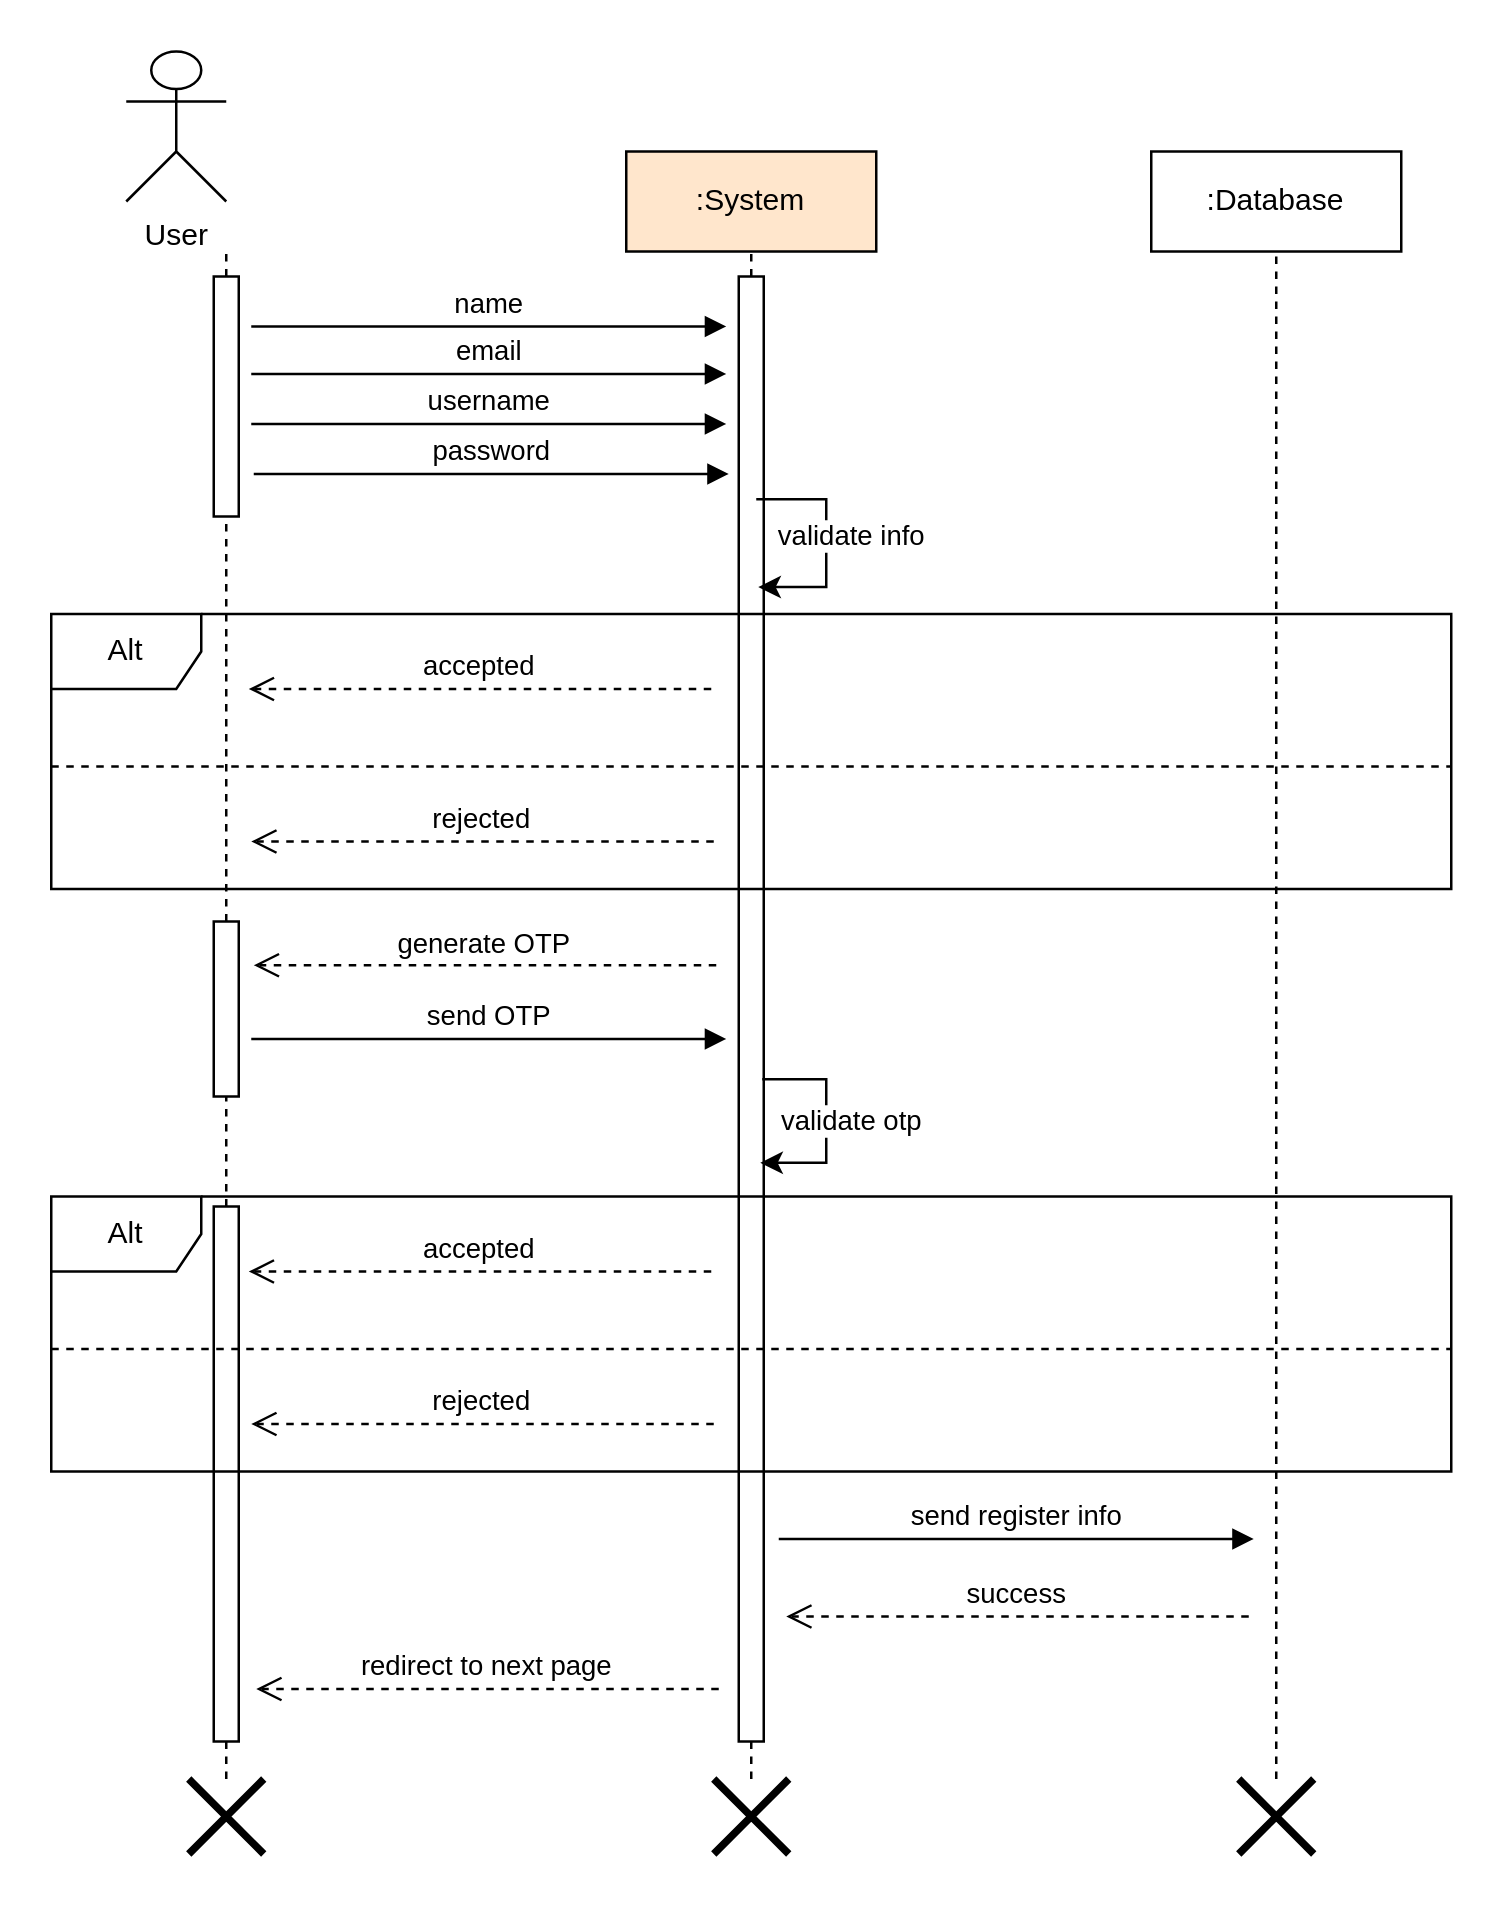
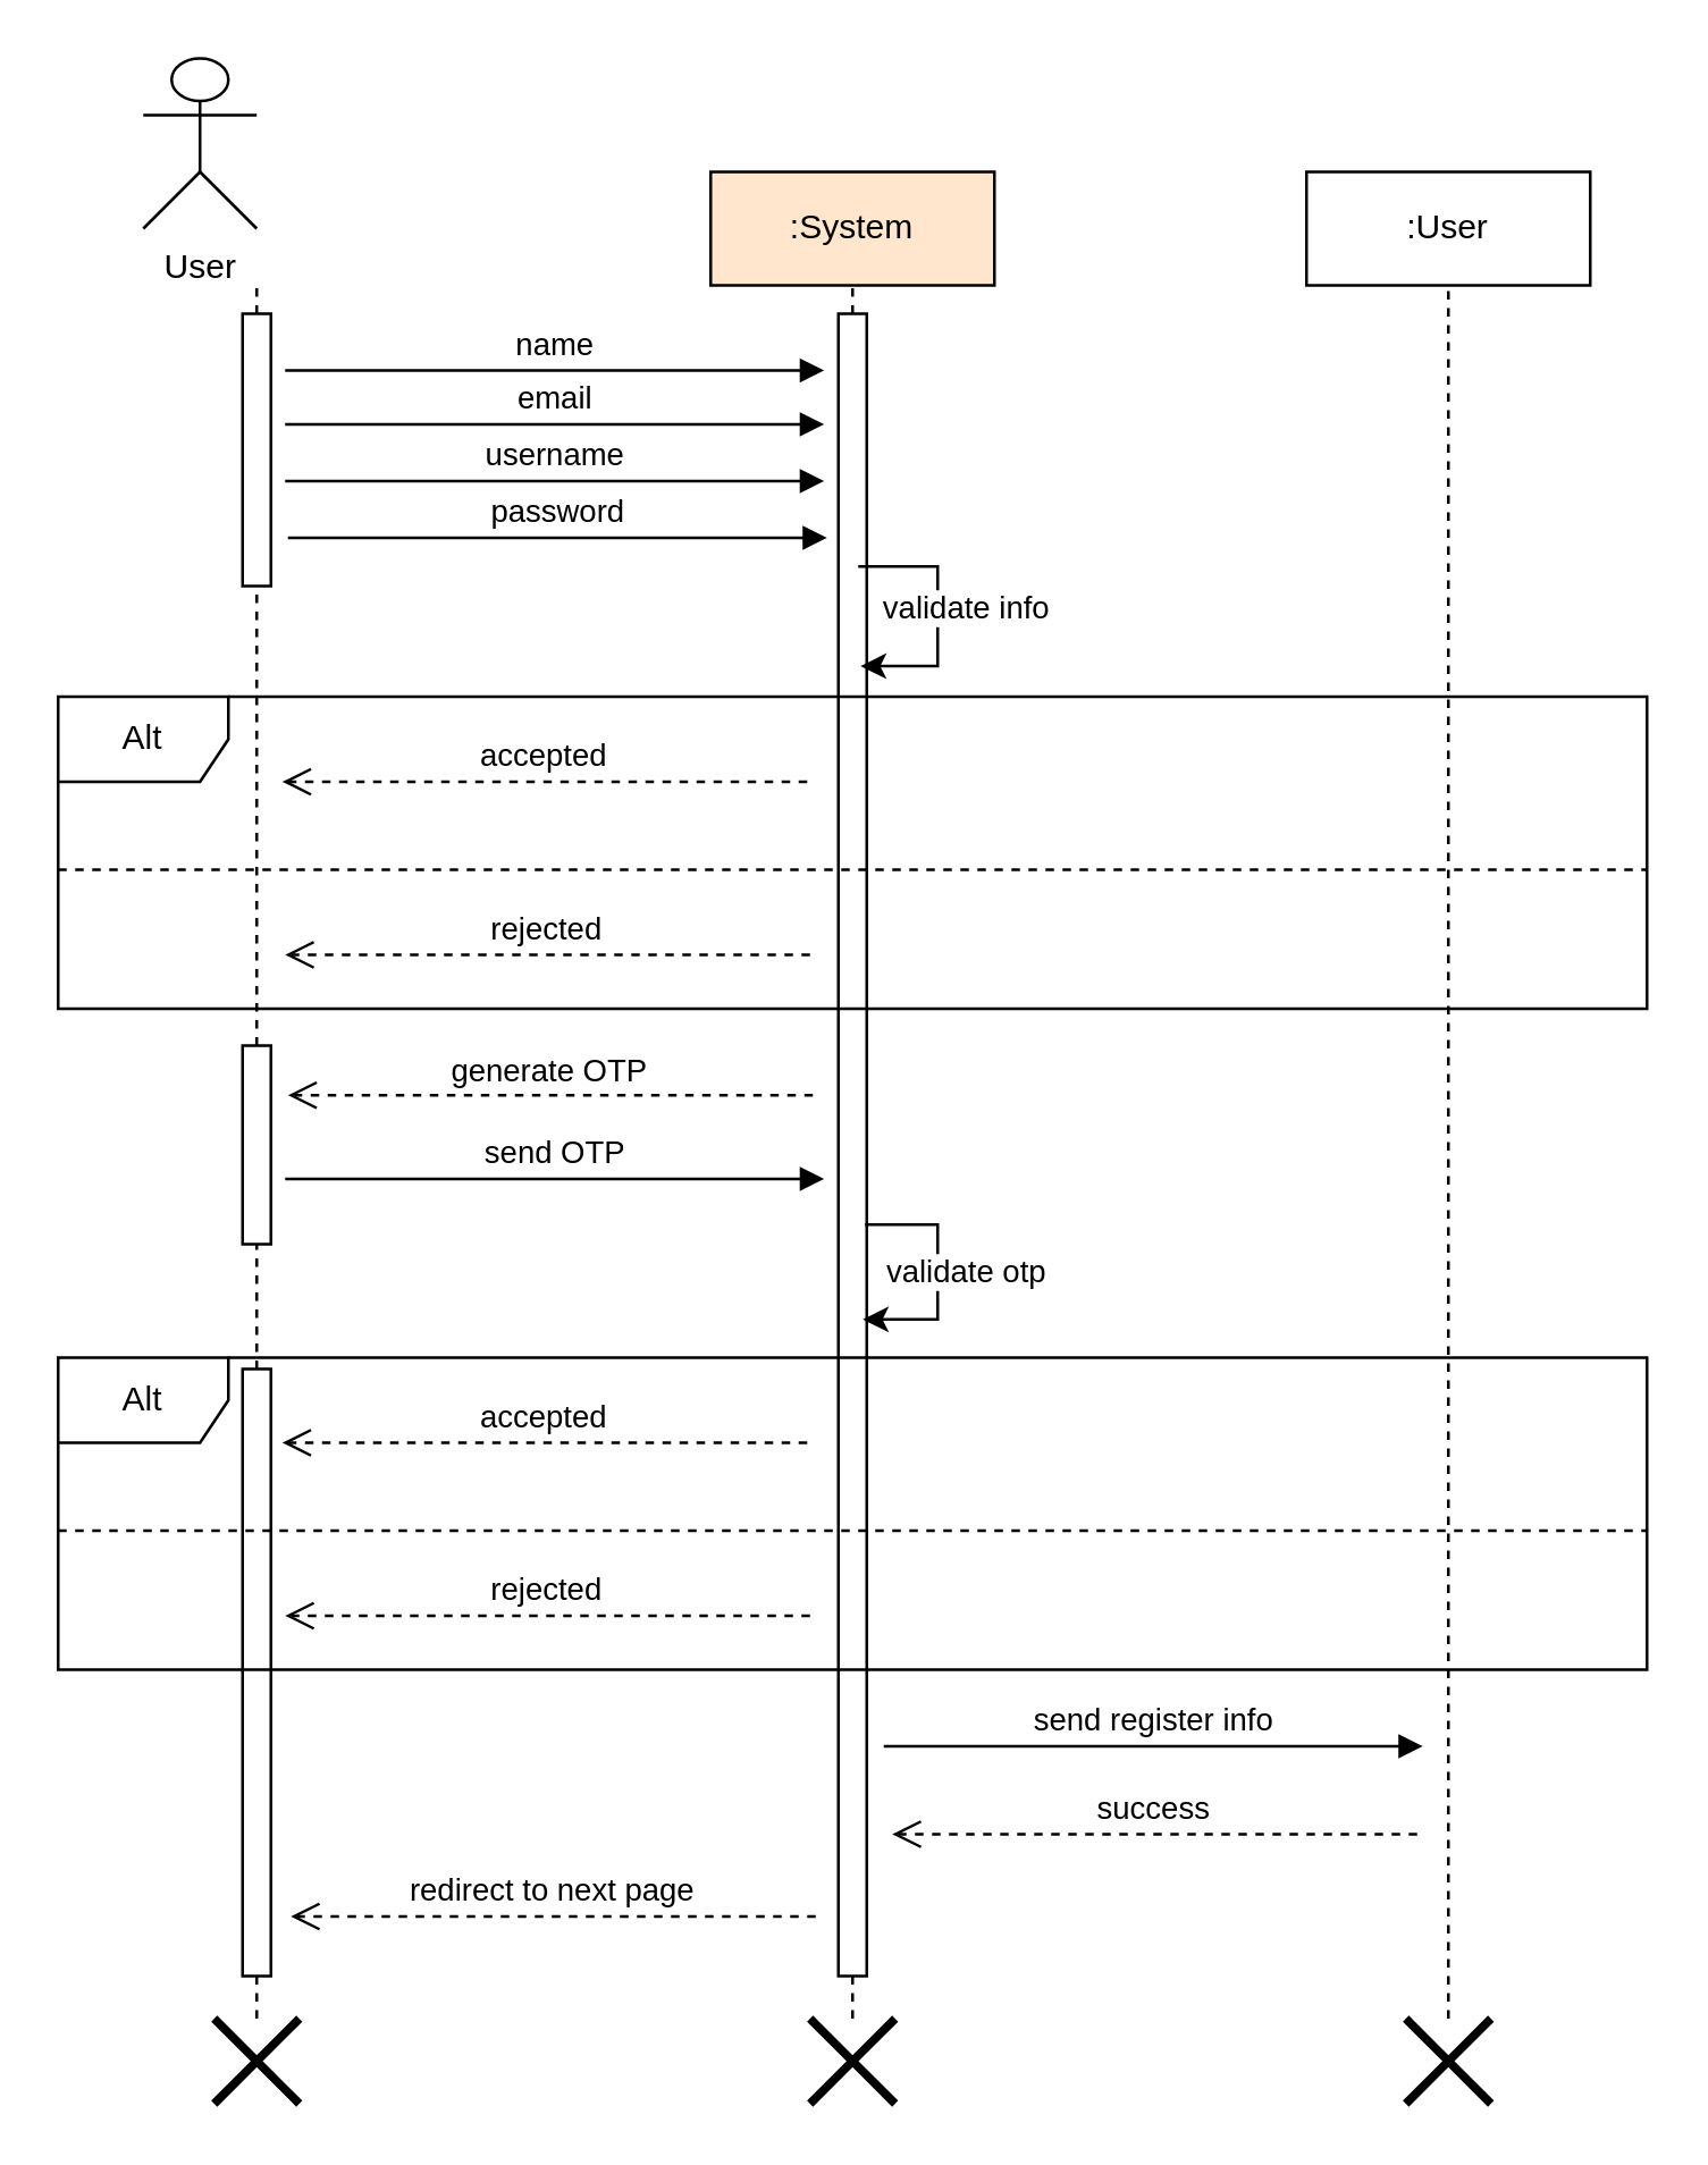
  <mxCell id="0" />
  <mxCell id="1" parent="0" />
  <mxCell id="2" value="" style="rounded=0;whiteSpace=wrap;html=1;" parent="1" vertex="1"><mxGeometry x="85" y="110" width="10" height="96" as="geometry" /></mxCell>
  <mxCell id="3" value="name" style="html=1;verticalAlign=bottom;endArrow=block;edgeStyle=elbowEdgeStyle;elbow=vertical;curved=0;rounded=0;" parent="1" edge="1"><mxGeometry relative="1" as="geometry"><mxPoint x="100" y="130" as="sourcePoint" /><Array as="points"><mxPoint x="185" y="130" /></Array><mxPoint x="290" y="130" as="targetPoint" /></mxGeometry></mxCell>
  <mxCell id="4" value="accepted" style="html=1;verticalAlign=bottom;endArrow=open;dashed=1;endSize=8;edgeStyle=elbowEdgeStyle;elbow=vertical;curved=0;rounded=0;" parent="1" edge="1"><mxGeometry relative="1" as="geometry"><mxPoint x="99" y="275" as="targetPoint" /><Array as="points"><mxPoint x="194" y="275" /></Array><mxPoint x="284" y="275" as="sourcePoint" /></mxGeometry></mxCell>
  <mxCell id="5" value="User" style="shape=umlActor;verticalLabelPosition=bottom;verticalAlign=top;html=1;outlineConnect=0;" parent="1" vertex="1"><mxGeometry x="50" y="20" width="40" height="60" as="geometry" /></mxCell>
  <mxCell id="6" value="" style="endArrow=none;dashed=1;html=1;rounded=0;" parent="1" source="2" edge="1"><mxGeometry width="50" height="50" relative="1" as="geometry"><mxPoint x="90" y="361.381" as="sourcePoint" /><mxPoint x="90" y="101" as="targetPoint" /></mxGeometry></mxCell>
  <mxCell id="7" value="" style="endArrow=none;dashed=1;html=1;rounded=0;" parent="1" source="24" target="2" edge="1"><mxGeometry width="50" height="50" relative="1" as="geometry"><mxPoint x="90" y="436" as="sourcePoint" /><mxPoint x="90" y="101" as="targetPoint" /></mxGeometry></mxCell>
  <mxCell id="8" value=":System" style="rounded=0;whiteSpace=wrap;html=1;fillColor=#ffe6cc;" parent="1" vertex="1"><mxGeometry x="250" y="60" width="100" height="40" as="geometry" /></mxCell>
  <mxCell id="9" value="" style="endArrow=none;dashed=1;html=1;rounded=0;entryX=0.5;entryY=1;entryDx=0;entryDy=0;" parent="1" source="11" target="8" edge="1"><mxGeometry width="50" height="50" relative="1" as="geometry"><mxPoint x="300" y="371.381" as="sourcePoint" /><mxPoint x="300" y="111" as="targetPoint" /></mxGeometry></mxCell>
  <mxCell id="10" value="" style="endArrow=none;dashed=1;html=1;rounded=0;entryX=0.5;entryY=1;entryDx=0;entryDy=0;" parent="1" edge="1"><mxGeometry width="50" height="50" relative="1" as="geometry"><mxPoint x="300" y="558" as="sourcePoint" /><mxPoint x="300" y="668" as="targetPoint" /></mxGeometry></mxCell>
  <mxCell id="11" value="" style="rounded=0;whiteSpace=wrap;html=1;" parent="1" vertex="1"><mxGeometry x="295" y="110" width="10" height="586" as="geometry" /></mxCell>
  <mxCell id="12" value="email" style="html=1;verticalAlign=bottom;endArrow=block;edgeStyle=elbowEdgeStyle;elbow=vertical;curved=0;rounded=0;" parent="1" edge="1"><mxGeometry relative="1" as="geometry"><mxPoint x="100" y="149" as="sourcePoint" /><Array as="points"><mxPoint x="185" y="149" /></Array><mxPoint x="290" y="149" as="targetPoint" /></mxGeometry></mxCell>
  <mxCell id="13" value="username" style="html=1;verticalAlign=bottom;endArrow=block;edgeStyle=elbowEdgeStyle;elbow=vertical;curved=0;rounded=0;" parent="1" edge="1"><mxGeometry relative="1" as="geometry"><mxPoint x="100" y="169" as="sourcePoint" /><Array as="points"><mxPoint x="185" y="169" /></Array><mxPoint x="290" y="169" as="targetPoint" /><mxPoint as="offset" /></mxGeometry></mxCell>
- <mxCell id="14" value=":Database" style="rounded=0;whiteSpace=wrap;html=1;" parent="1" vertex="1"><mxGeometry x="460" y="60" width="100" height="40" as="geometry" /></mxCell>
+ <mxCell id="14" value=":User" style="rounded=0;whiteSpace=wrap;html=1;" parent="1" vertex="1"><mxGeometry x="460" y="60" width="100" height="40" as="geometry" /></mxCell>
  <mxCell id="15" value="" style="endArrow=none;dashed=1;html=1;rounded=0;entryX=0.5;entryY=1;entryDx=0;entryDy=0;" parent="1" target="14" edge="1" source="39"><mxGeometry width="50" height="50" relative="1" as="geometry"><mxPoint x="510" y="726" as="sourcePoint" /><mxPoint x="510" y="111" as="targetPoint" /></mxGeometry></mxCell>
  <mxCell id="16" value="redirect to next page" style="html=1;verticalAlign=bottom;endArrow=open;dashed=1;endSize=8;edgeStyle=elbowEdgeStyle;elbow=vertical;curved=0;rounded=0;" parent="1" edge="1"><mxGeometry relative="1" as="geometry"><mxPoint x="102" y="675" as="targetPoint" /><Array as="points"><mxPoint x="197" y="675" /></Array><mxPoint x="287" y="675" as="sourcePoint" /></mxGeometry></mxCell>
  <mxCell id="17" value="password" style="html=1;verticalAlign=bottom;endArrow=block;edgeStyle=elbowEdgeStyle;elbow=vertical;curved=0;rounded=0;" parent="1" edge="1"><mxGeometry relative="1" as="geometry"><mxPoint x="101" y="189" as="sourcePoint" /><Array as="points"><mxPoint x="186" y="189" /></Array><mxPoint x="291" y="189" as="targetPoint" /><mxPoint as="offset" /></mxGeometry></mxCell>
  <mxCell id="18" value="generate OTP" style="html=1;verticalAlign=bottom;endArrow=open;dashed=1;endSize=8;edgeStyle=elbowEdgeStyle;elbow=vertical;curved=0;rounded=0;" parent="1" edge="1"><mxGeometry relative="1" as="geometry"><mxPoint x="101" y="385.5" as="targetPoint" /><Array as="points"><mxPoint x="196" y="385.5" /></Array><mxPoint x="286" y="385.5" as="sourcePoint" /></mxGeometry></mxCell>
  <mxCell id="19" value="validate info" style="rounded=0;orthogonalLoop=1;jettySize=auto;html=1;exitX=0.7;exitY=0.152;exitDx=0;exitDy=0;edgeStyle=elbowEdgeStyle;elbow=vertical;entryX=0.78;entryY=0.212;entryDx=0;entryDy=0;exitPerimeter=0;entryPerimeter=0;" parent="1" source="11" target="11" edge="1"><mxGeometry x="-0.045" y="10" relative="1" as="geometry"><Array as="points"><mxPoint x="330" y="216" /></Array><mxPoint as="offset" /><mxPoint x="320" y="189.5" as="sourcePoint" /><mxPoint x="335" y="236" as="targetPoint" /></mxGeometry></mxCell>
  <mxCell id="20" value="send OTP" style="html=1;verticalAlign=bottom;endArrow=block;edgeStyle=elbowEdgeStyle;elbow=vertical;curved=0;rounded=0;" parent="1" edge="1"><mxGeometry relative="1" as="geometry"><mxPoint x="100" y="415" as="sourcePoint" /><Array as="points"><mxPoint x="185" y="415" /></Array><mxPoint x="290" y="415" as="targetPoint" /><mxPoint as="offset" /></mxGeometry></mxCell>
  <mxCell id="21" value="validate otp" style="rounded=0;orthogonalLoop=1;jettySize=auto;html=1;exitX=0.94;exitY=0.548;exitDx=0;exitDy=0;edgeStyle=elbowEdgeStyle;elbow=horizontal;entryX=0.86;entryY=0.605;entryDx=0;entryDy=0;exitPerimeter=0;entryPerimeter=0;" parent="1" source="11" target="11" edge="1"><mxGeometry x="-0.024" y="10" relative="1" as="geometry"><Array as="points"><mxPoint x="330" y="500" /></Array><mxPoint as="offset" /><mxPoint x="302.8" y="463.916" as="sourcePoint" /><mxPoint x="306" y="491.092" as="targetPoint" /></mxGeometry></mxCell>
  <mxCell id="22" value="send register info" style="html=1;verticalAlign=bottom;endArrow=block;edgeStyle=elbowEdgeStyle;elbow=vertical;curved=0;rounded=0;" parent="1" edge="1"><mxGeometry relative="1" as="geometry"><mxPoint x="311" y="615" as="sourcePoint" /><Array as="points"><mxPoint x="396" y="615" /></Array><mxPoint x="501" y="615" as="targetPoint" /><mxPoint as="offset" /></mxGeometry></mxCell>
  <mxCell id="23" value="" style="endArrow=none;dashed=1;html=1;rounded=0;" parent="1" source="26" target="24" edge="1"><mxGeometry width="50" height="50" relative="1" as="geometry"><mxPoint x="90" y="600" as="sourcePoint" /><mxPoint x="90" y="370" as="targetPoint" /></mxGeometry></mxCell>
  <mxCell id="24" value="" style="rounded=0;whiteSpace=wrap;html=1;" parent="1" vertex="1"><mxGeometry x="85" y="368" width="10" height="70" as="geometry" /></mxCell>
  <mxCell id="25" value="" style="endArrow=none;dashed=1;html=1;rounded=0;" parent="1" target="26" edge="1"><mxGeometry width="50" height="50" relative="1" as="geometry"><mxPoint x="90" y="558" as="sourcePoint" /><mxPoint x="90" y="452" as="targetPoint" /></mxGeometry></mxCell>
  <mxCell id="26" value="" style="rounded=0;whiteSpace=wrap;html=1;" parent="1" vertex="1"><mxGeometry x="85" y="482" width="10" height="214" as="geometry" /></mxCell>
  <mxCell id="27" value="Alt" style="shape=umlFrame;whiteSpace=wrap;html=1;pointerEvents=0;movable=1;resizable=1;rotatable=1;deletable=1;editable=1;locked=0;connectable=1;" parent="1" vertex="1"><mxGeometry x="20" y="245" width="560" height="110" as="geometry" /></mxCell>
  <mxCell id="28" value="" style="endArrow=none;dashed=1;html=1;rounded=0;" parent="1" edge="1"><mxGeometry width="50" height="50" relative="1" as="geometry"><mxPoint x="20" y="306" as="sourcePoint" /><mxPoint x="580" y="306" as="targetPoint" /></mxGeometry></mxCell>
  <mxCell id="29" value="rejected" style="html=1;verticalAlign=bottom;endArrow=open;dashed=1;endSize=8;edgeStyle=elbowEdgeStyle;elbow=vertical;curved=0;rounded=0;" parent="1" edge="1"><mxGeometry relative="1" as="geometry"><mxPoint x="100" y="336" as="targetPoint" /><Array as="points"><mxPoint x="195" y="336" /></Array><mxPoint x="285" y="336" as="sourcePoint" /></mxGeometry></mxCell>
  <mxCell id="30" value="accepted" style="html=1;verticalAlign=bottom;endArrow=open;dashed=1;endSize=8;edgeStyle=elbowEdgeStyle;elbow=vertical;curved=0;rounded=0;" parent="1" edge="1"><mxGeometry relative="1" as="geometry"><mxPoint x="99" y="508" as="targetPoint" /><Array as="points"><mxPoint x="194" y="508" /></Array><mxPoint x="284" y="508" as="sourcePoint" /></mxGeometry></mxCell>
  <mxCell id="31" value="Alt" style="shape=umlFrame;whiteSpace=wrap;html=1;pointerEvents=0;movable=1;resizable=1;rotatable=1;deletable=1;editable=1;locked=0;connectable=1;" parent="1" vertex="1"><mxGeometry x="20" y="478" width="560" height="110" as="geometry" /></mxCell>
  <mxCell id="32" value="" style="endArrow=none;dashed=1;html=1;rounded=0;" parent="1" edge="1"><mxGeometry width="50" height="50" relative="1" as="geometry"><mxPoint x="20" y="539" as="sourcePoint" /><mxPoint x="580" y="539" as="targetPoint" /></mxGeometry></mxCell>
  <mxCell id="33" value="rejected" style="html=1;verticalAlign=bottom;endArrow=open;dashed=1;endSize=8;edgeStyle=elbowEdgeStyle;elbow=vertical;curved=0;rounded=0;" parent="1" edge="1"><mxGeometry relative="1" as="geometry"><mxPoint x="100" y="569" as="targetPoint" /><Array as="points"><mxPoint x="195" y="569" /></Array><mxPoint x="285" y="569" as="sourcePoint" /></mxGeometry></mxCell>
  <mxCell id="34" value="success" style="html=1;verticalAlign=bottom;endArrow=open;dashed=1;endSize=8;edgeStyle=elbowEdgeStyle;elbow=vertical;curved=0;rounded=0;" parent="1" edge="1"><mxGeometry relative="1" as="geometry"><mxPoint x="314" y="646" as="targetPoint" /><Array as="points"><mxPoint x="409" y="646" /></Array><mxPoint x="499" y="646" as="sourcePoint" /></mxGeometry></mxCell>
  <mxCell id="35" value="" style="endArrow=none;dashed=1;html=1;rounded=0;entryX=0.5;entryY=1;entryDx=0;entryDy=0;" parent="1" target="26" edge="1" source="37"><mxGeometry width="50" height="50" relative="1" as="geometry"><mxPoint x="90" y="726" as="sourcePoint" /><mxPoint x="-24" y="448" as="targetPoint" /></mxGeometry></mxCell>
  <mxCell id="36" value="" style="endArrow=none;dashed=1;html=1;rounded=0;entryX=0.5;entryY=1;entryDx=0;entryDy=0;" parent="1" target="11" edge="1" source="38"><mxGeometry width="50" height="50" relative="1" as="geometry"><mxPoint x="300" y="726" as="sourcePoint" /><mxPoint x="100" y="706" as="targetPoint" /></mxGeometry></mxCell>
  <mxCell id="37" value="" style="shape=umlDestroy;whiteSpace=wrap;html=1;strokeWidth=3;targetShapes=umlLifeline;" vertex="1" parent="1"><mxGeometry x="75" y="711" width="30" height="30" as="geometry" /></mxCell>
  <mxCell id="38" value="" style="shape=umlDestroy;whiteSpace=wrap;html=1;strokeWidth=3;targetShapes=umlLifeline;" vertex="1" parent="1"><mxGeometry x="285" y="711" width="30" height="30" as="geometry" /></mxCell>
  <mxCell id="39" value="" style="shape=umlDestroy;whiteSpace=wrap;html=1;strokeWidth=3;targetShapes=umlLifeline;" vertex="1" parent="1"><mxGeometry x="495" y="711" width="30" height="30" as="geometry" /></mxCell>
